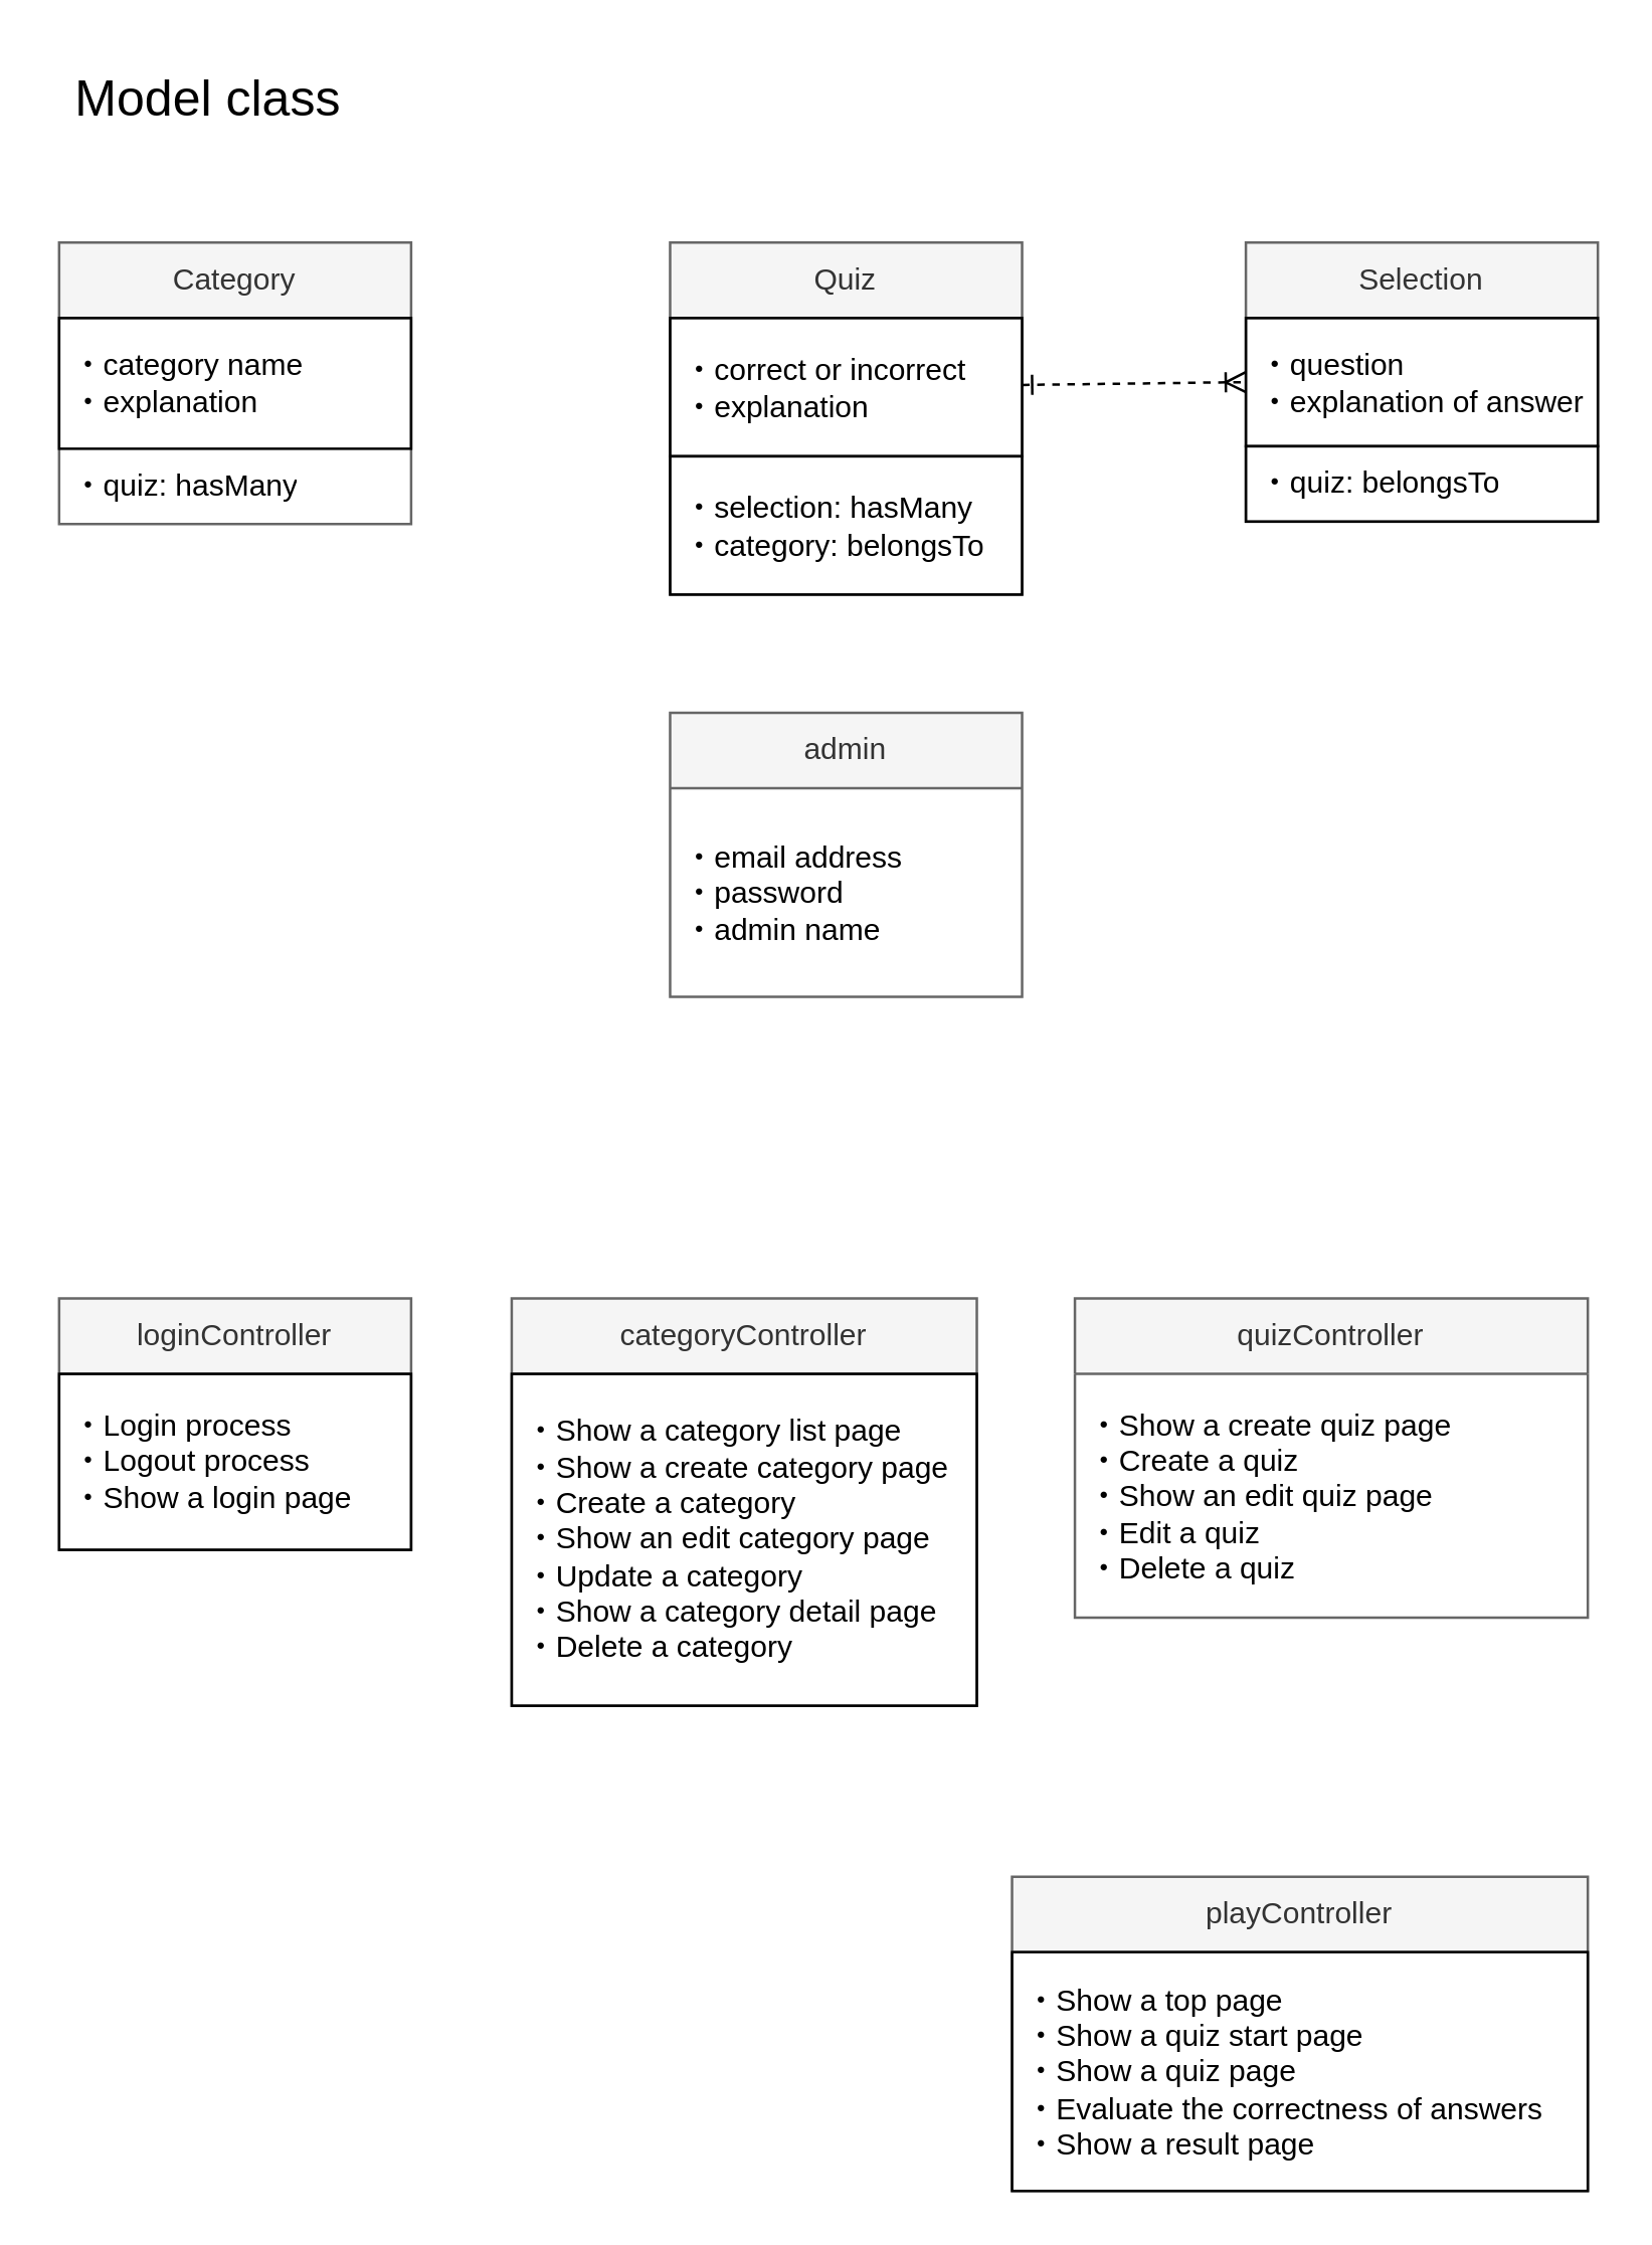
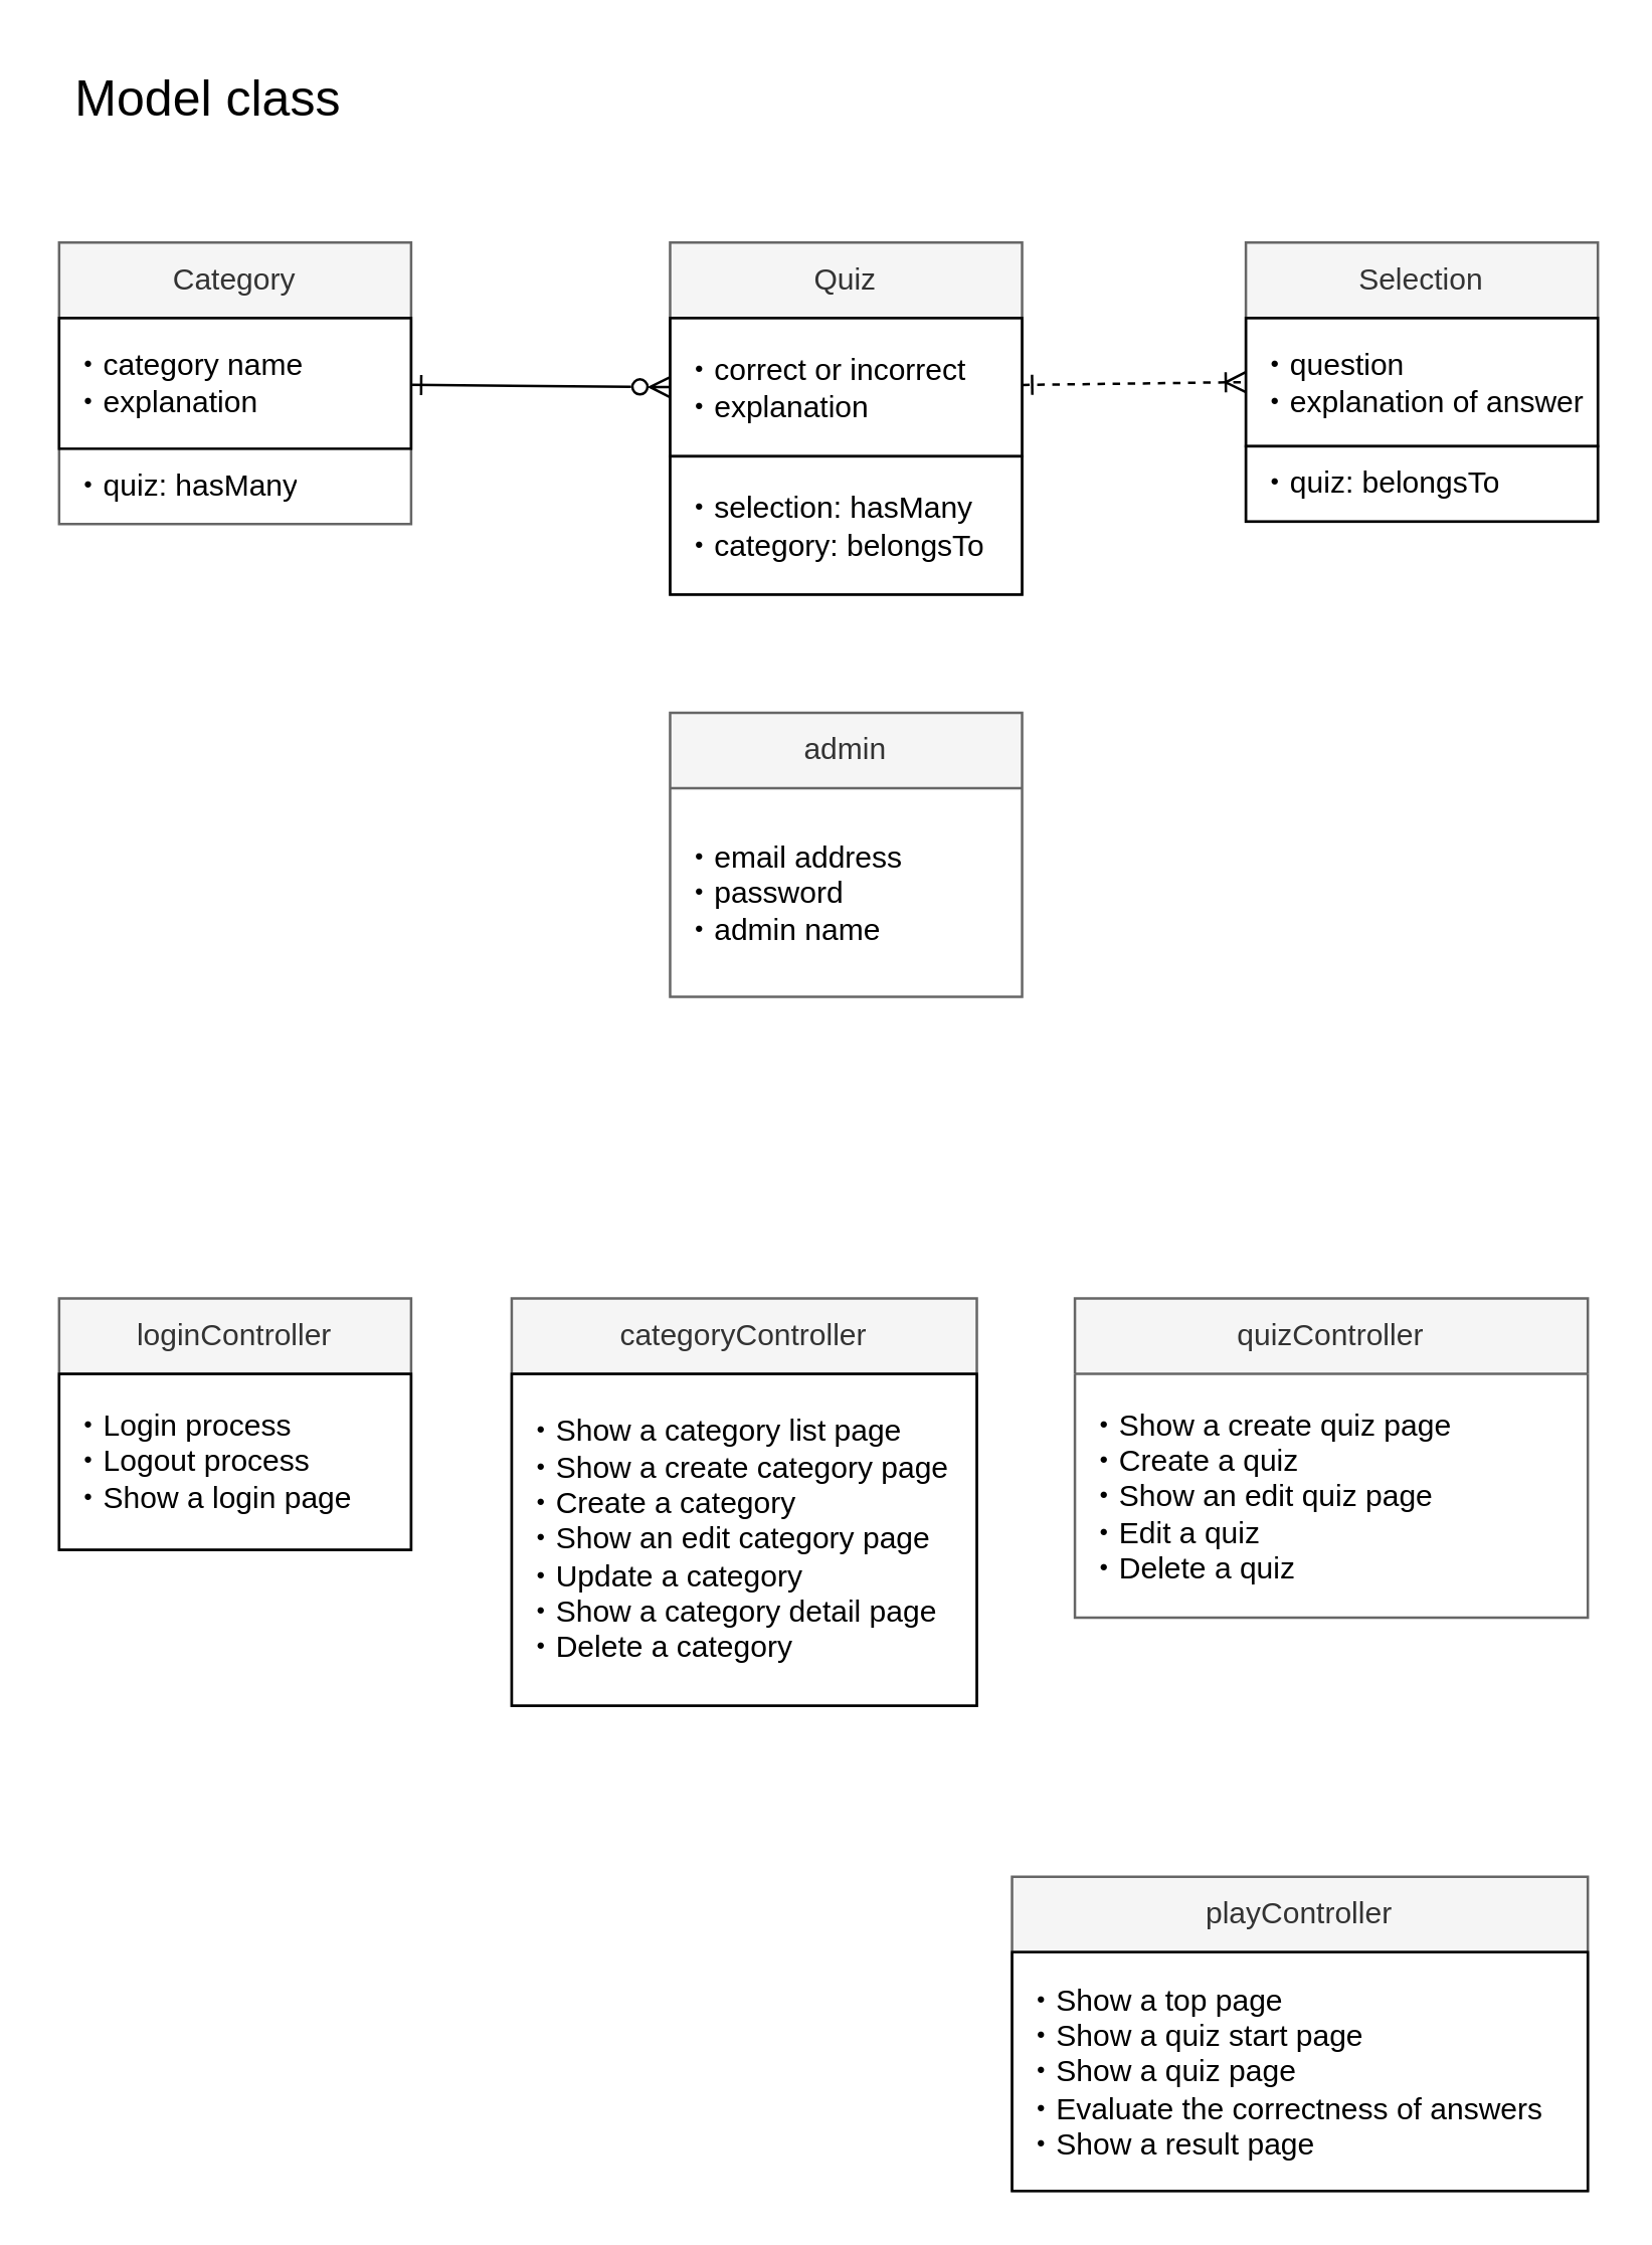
  <mxCell id="0" />
  <mxCell id="1" parent="0" />
  <mxCell id="2" value="Quiz" style="swimlane;fontStyle=0;childLayout=stackLayout;horizontal=1;startSize=30;horizontalStack=0;resizeParent=1;resizeParentMax=0;resizeLast=0;collapsible=1;marginBottom=0;whiteSpace=wrap;html=1;fillColor=#f5f5f5;fontColor=#333333;strokeColor=#666666;" vertex="1" parent="1"><mxGeometry x="266" y="96" width="140" height="140" as="geometry" /></mxCell>
  <mxCell id="3" value="・correct or incorrect&lt;br&gt;・explanation" style="text;strokeColor=#000000;fillColor=none;align=left;verticalAlign=middle;spacingLeft=4;spacingRight=4;overflow=hidden;points=[[0,0.5],[1,0.5]];portConstraint=eastwest;rotatable=0;whiteSpace=wrap;html=1;fontColor=#000000;" vertex="1" parent="2"><mxGeometry y="30" width="140" height="55" as="geometry" /></mxCell>
  <mxCell id="4" value="・selection: hasMany&lt;br&gt;・category: belongsTo" style="text;strokeColor=#000000;fillColor=none;align=left;verticalAlign=middle;spacingLeft=4;spacingRight=4;overflow=hidden;points=[[0,0.5],[1,0.5]];portConstraint=eastwest;rotatable=0;whiteSpace=wrap;html=1;fontColor=#000000;" vertex="1" parent="2"><mxGeometry y="85" width="140" height="55" as="geometry" /></mxCell>
  <mxCell id="5" value="admin" style="swimlane;fontStyle=0;childLayout=stackLayout;horizontal=1;startSize=30;horizontalStack=0;resizeParent=1;resizeParentMax=0;resizeLast=0;collapsible=1;marginBottom=0;whiteSpace=wrap;html=1;fillColor=#f5f5f5;fontColor=#333333;strokeColor=#666666;" vertex="1" parent="1"><mxGeometry x="266" y="283" width="140" height="113" as="geometry" /></mxCell>
  <mxCell id="6" value="・email address&lt;br&gt;・password&lt;br&gt;・admin name" style="text;strokeColor=none;fillColor=none;align=left;verticalAlign=middle;spacingLeft=4;spacingRight=4;overflow=hidden;points=[[0,0.5],[1,0.5]];portConstraint=eastwest;rotatable=0;whiteSpace=wrap;html=1;fontColor=#000000;" vertex="1" parent="5"><mxGeometry y="30" width="140" height="83" as="geometry" /></mxCell>
+ <mxCell id="7" style="rounded=0;html=1;entryX=0;entryY=0.5;entryDx=0;entryDy=0;strokeColor=#000000;fontColor=#000000;startArrow=ERone;startFill=0;endArrow=ERzeroToMany;endFill=0;elbow=vertical;" edge="1" parent="1" source="8" target="3"><mxGeometry relative="1" as="geometry"><mxPoint x="265.32" y="177.25" as="targetPoint" /></mxGeometry></mxCell>
  <mxCell id="8" value="Category" style="swimlane;fontStyle=0;childLayout=stackLayout;horizontal=1;startSize=30;horizontalStack=0;resizeParent=1;resizeParentMax=0;resizeLast=0;collapsible=1;marginBottom=0;whiteSpace=wrap;html=1;fillColor=#f5f5f5;fontColor=#333333;strokeColor=#666666;" vertex="1" parent="1"><mxGeometry x="23" y="96" width="140" height="112" as="geometry" /></mxCell>
  <mxCell id="9" value="・category name&lt;br&gt;・explanation" style="text;strokeColor=#000000;fillColor=none;align=left;verticalAlign=middle;spacingLeft=4;spacingRight=4;overflow=hidden;points=[[0,0.5],[1,0.5]];portConstraint=eastwest;rotatable=0;whiteSpace=wrap;html=1;fontColor=#000000;" vertex="1" parent="8"><mxGeometry y="30" width="140" height="52" as="geometry" /></mxCell>
  <mxCell id="10" value="&lt;font color=&quot;#000000&quot;&gt;・quiz: hasMany&lt;/font&gt;" style="text;strokeColor=none;fillColor=none;align=left;verticalAlign=middle;spacingLeft=4;spacingRight=4;overflow=hidden;points=[[0,0.5],[1,0.5]];portConstraint=eastwest;rotatable=0;whiteSpace=wrap;html=1;" vertex="1" parent="8"><mxGeometry y="82" width="140" height="30" as="geometry" /></mxCell>
  <mxCell id="11" value="Selection" style="swimlane;fontStyle=0;childLayout=stackLayout;horizontal=1;startSize=30;horizontalStack=0;resizeParent=1;resizeParentMax=0;resizeLast=0;collapsible=1;marginBottom=0;whiteSpace=wrap;html=1;fillColor=#f5f5f5;fontColor=#333333;strokeColor=#666666;" vertex="1" parent="1"><mxGeometry x="495" y="96" width="140" height="111" as="geometry" /></mxCell>
  <mxCell id="12" value="・question&lt;br&gt;・explanation of answer" style="text;strokeColor=#000000;fillColor=none;align=left;verticalAlign=middle;spacingLeft=4;spacingRight=4;overflow=hidden;points=[[0,0.5],[1,0.5]];portConstraint=eastwest;rotatable=0;whiteSpace=wrap;html=1;fontColor=#000000;" vertex="1" parent="11"><mxGeometry y="30" width="140" height="51" as="geometry" /></mxCell>
  <mxCell id="13" value="・quiz: belongsTo" style="text;strokeColor=#000000;fillColor=none;align=left;verticalAlign=middle;spacingLeft=4;spacingRight=4;overflow=hidden;points=[[0,0.5],[1,0.5]];portConstraint=eastwest;rotatable=0;whiteSpace=wrap;html=1;fontColor=#000000;" vertex="1" parent="11"><mxGeometry y="81" width="140" height="30" as="geometry" /></mxCell>
  <mxCell id="14" style="html=1;entryX=0;entryY=0.5;entryDx=0;entryDy=0;rounded=0;strokeColor=#000000;endArrow=ERoneToMany;endFill=0;startArrow=ERone;startFill=0;dashed=1;" edge="1" parent="1" source="3" target="12"><mxGeometry relative="1" as="geometry" /></mxCell>
  <mxCell id="15" value="&lt;font style=&quot;font-size: 20px;&quot;&gt;Model class&lt;/font&gt;" style="text;html=1;align=center;verticalAlign=middle;resizable=0;points=[];autosize=1;strokeColor=none;fillColor=none;fontColor=#000000;" vertex="1" parent="1"><mxGeometry x="20" y="20" width="124" height="36" as="geometry" /></mxCell>
  <mxCell id="16" value="playController" style="swimlane;fontStyle=0;childLayout=stackLayout;horizontal=1;startSize=30;horizontalStack=0;resizeParent=1;resizeParentMax=0;resizeLast=0;collapsible=1;marginBottom=0;whiteSpace=wrap;html=1;fillColor=#f5f5f5;fontColor=#333333;strokeColor=#666666;" vertex="1" parent="1"><mxGeometry x="402" y="746" width="229" height="125" as="geometry" /></mxCell>
  <mxCell id="17" value="・Show a top page&lt;br&gt;・Show a quiz start page&lt;br&gt;・Show a quiz page&lt;br&gt;・Evaluate the correctness of answers&lt;br&gt;・Show a result page" style="text;strokeColor=#000000;fillColor=none;align=left;verticalAlign=middle;spacingLeft=4;spacingRight=4;overflow=hidden;points=[[0,0.5],[1,0.5]];portConstraint=eastwest;rotatable=0;whiteSpace=wrap;html=1;fontColor=#000000;" vertex="1" parent="16"><mxGeometry y="30" width="229" height="95" as="geometry" /></mxCell>
  <mxCell id="18" value="quizController" style="swimlane;fontStyle=0;childLayout=stackLayout;horizontal=1;startSize=30;horizontalStack=0;resizeParent=1;resizeParentMax=0;resizeLast=0;collapsible=1;marginBottom=0;whiteSpace=wrap;html=1;fillColor=#f5f5f5;fontColor=#333333;strokeColor=#666666;" vertex="1" parent="1"><mxGeometry x="427" y="516" width="204" height="127" as="geometry" /></mxCell>
  <mxCell id="19" value="・Show a create quiz page&lt;br&gt;・Create a quiz&lt;br&gt;・Show an edit quiz page&lt;br&gt;・Edit a quiz&lt;br&gt;・Delete a quiz" style="text;strokeColor=none;fillColor=none;align=left;verticalAlign=middle;spacingLeft=4;spacingRight=4;overflow=hidden;points=[[0,0.5],[1,0.5]];portConstraint=eastwest;rotatable=0;whiteSpace=wrap;html=1;fontColor=#000000;" vertex="1" parent="18"><mxGeometry y="30" width="204" height="97" as="geometry" /></mxCell>
  <mxCell id="20" value="loginController" style="swimlane;fontStyle=0;childLayout=stackLayout;horizontal=1;startSize=30;horizontalStack=0;resizeParent=1;resizeParentMax=0;resizeLast=0;collapsible=1;marginBottom=0;whiteSpace=wrap;html=1;fillColor=#f5f5f5;fontColor=#333333;strokeColor=#666666;" vertex="1" parent="1"><mxGeometry x="23" y="516" width="140" height="100" as="geometry" /></mxCell>
  <mxCell id="21" value="・Login process&lt;br&gt;・Logout process&lt;br&gt;・Show a login page" style="text;strokeColor=#000000;fillColor=none;align=left;verticalAlign=middle;spacingLeft=4;spacingRight=4;overflow=hidden;points=[[0,0.5],[1,0.5]];portConstraint=eastwest;rotatable=0;whiteSpace=wrap;html=1;fontColor=#000000;" vertex="1" parent="20"><mxGeometry y="30" width="140" height="70" as="geometry" /></mxCell>
  <mxCell id="22" value="categoryController" style="swimlane;fontStyle=0;childLayout=stackLayout;horizontal=1;startSize=30;horizontalStack=0;resizeParent=1;resizeParentMax=0;resizeLast=0;collapsible=1;marginBottom=0;whiteSpace=wrap;html=1;fillColor=#f5f5f5;fontColor=#333333;strokeColor=#666666;" vertex="1" parent="1"><mxGeometry x="203" y="516" width="185" height="162" as="geometry" /></mxCell>
  <mxCell id="23" value="・Show a category list page&lt;br&gt;・Show a create category page&lt;br&gt;・Create a category&lt;br&gt;・Show an edit category page&lt;br&gt;・Update a category&lt;br&gt;・Show a category detail page&lt;br&gt;・Delete a category" style="text;strokeColor=#000000;fillColor=none;align=left;verticalAlign=middle;spacingLeft=4;spacingRight=4;overflow=hidden;points=[[0,0.5],[1,0.5]];portConstraint=eastwest;rotatable=0;whiteSpace=wrap;html=1;fontColor=#000000;" vertex="1" parent="22"><mxGeometry y="30" width="185" height="132" as="geometry" /></mxCell>
